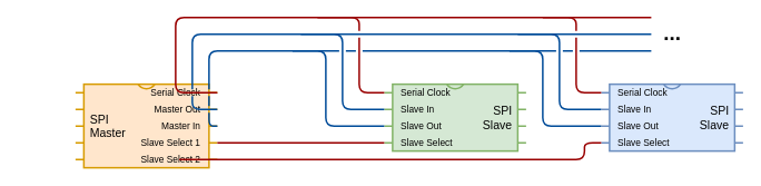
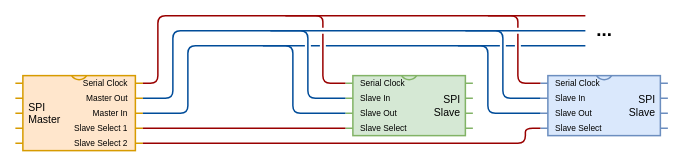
  <mxCell id="0" />
  <mxCell id="1" parent="0" />
- <mxCell id="2" value="&lt;div style=&quot;font-size: 14px&quot;&gt;&amp;nbsp;&amp;nbsp;&amp;nbsp; SPI&lt;br&gt;&lt;/div&gt;&lt;div style=&quot;font-size: 14px&quot;&gt;&amp;nbsp;&amp;nbsp;&amp;nbsp; Master&lt;/div&gt;" style="shadow=0;dashed=0;align=left;fillColor=#ffe6cc;html=1;strokeWidth=2;shape=mxgraph.electrical.logic_gates.dual_inline_ic;labelNames=,,,,,Slave Select 2,Slave Select 1,Master In,Master Out,Serial Clock;labelCount=10;pinLabelType=cust;direction=east;strokeColor=#d79b00;fontSize=14;" parent="1" vertex="1"><mxGeometry x="90" y="100" width="170" height="100" as="geometry" /></mxCell>
+ <mxCell id="2" value="&lt;div style=&quot;font-size: 14px&quot;&gt;&amp;nbsp;&amp;nbsp;&amp;nbsp; SPI&lt;br&gt;&lt;/div&gt;&lt;div style=&quot;font-size: 14px&quot;&gt;&amp;nbsp;&amp;nbsp;&amp;nbsp; Master&lt;/div&gt;" style="shadow=0;dashed=0;align=left;fillColor=#ffe6cc;html=1;strokeWidth=2;shape=mxgraph.electrical.logic_gates.dual_inline_ic;labelNames=,,,,,Slave Select 2,Slave Select 1,Master In,Master Out,Serial Clock;labelCount=10;pinLabelType=cust;direction=east;strokeColor=#d79b00;fontSize=14;" parent="1" vertex="1"><mxGeometry x="20" y="100" width="170" height="100" as="geometry" /></mxCell>
  <mxCell id="3" value="&lt;div style=&quot;font-size: 14px&quot;&gt;SPI &amp;nbsp;&amp;nbsp;&amp;nbsp; &lt;br&gt;&lt;/div&gt;&lt;div style=&quot;font-size: 14px&quot;&gt;Slave&amp;nbsp;&amp;nbsp;&amp;nbsp;&amp;nbsp; &lt;br style=&quot;font-size: 14px&quot;&gt;&lt;/div&gt;" style="shadow=0;dashed=0;align=right;fillColor=#d5e8d4;html=1;strokeWidth=2;shape=mxgraph.electrical.logic_gates.dual_inline_ic;labelNames=Serial Clock,Slave In,Slave Out,Slave Select,,,,;labelCount=8;pinLabelType=cust;direction=east;strokeColor=#82b366;fontSize=14;" parent="1" vertex="1"><mxGeometry x="460" y="100" width="170" height="80" as="geometry" /></mxCell>
  <mxCell id="4" value="" style="endArrow=none;html=1;strokeColor=#990000;strokeWidth=2;fontSize=14;jumpStyle=gap;exitX=1;exitY=0;exitDx=0;exitDy=10;exitPerimeter=0;" parent="1" source="2" edge="1"><mxGeometry width="100" relative="1" as="geometry"><mxPoint x="350" y="510" as="sourcePoint" /><mxPoint x="780" y="20" as="targetPoint" /><Array as="points"><mxPoint x="210" y="110" /><mxPoint x="210" y="20" /></Array></mxGeometry></mxCell>
  <mxCell id="5" value="" style="endArrow=none;html=1;strokeColor=#004C99;strokeWidth=2;fontSize=14;jumpStyle=gap;exitX=1;exitY=0;exitDx=0;exitDy=30;exitPerimeter=0;" parent="1" source="2" edge="1"><mxGeometry width="100" relative="1" as="geometry"><mxPoint x="190" y="480" as="sourcePoint" /><mxPoint x="780" y="40" as="targetPoint" /><Array as="points"><mxPoint x="230" y="130" /><mxPoint x="230" y="40" /></Array></mxGeometry></mxCell>
  <mxCell id="6" value="" style="endArrow=none;html=1;strokeColor=#990000;strokeWidth=2;fontSize=14;entryX=0;entryY=0;entryDx=0;entryDy=10;entryPerimeter=0;jumpStyle=gap;" parent="1" target="3" edge="1"><mxGeometry width="100" relative="1" as="geometry"><mxPoint x="380" y="20" as="sourcePoint" /><mxPoint x="250" y="190" as="targetPoint" /><Array as="points"><mxPoint x="430" y="20" /><mxPoint x="430" y="110" /></Array></mxGeometry></mxCell>
  <mxCell id="7" value="" style="endArrow=none;html=1;strokeColor=#004C99;strokeWidth=2;fontSize=14;entryX=0;entryY=0;entryDx=0;entryDy=30;entryPerimeter=0;jumpStyle=gap;" parent="1" target="3" edge="1"><mxGeometry width="100" relative="1" as="geometry"><mxPoint x="360" y="40" as="sourcePoint" /><mxPoint x="460" y="135" as="targetPoint" /><Array as="points"><mxPoint x="410" y="40" /><mxPoint x="410" y="130" /></Array></mxGeometry></mxCell>
  <mxCell id="8" value="&lt;div style=&quot;font-size: 14px&quot;&gt;SPI &amp;nbsp;&amp;nbsp;&amp;nbsp; &lt;br&gt;&lt;/div&gt;&lt;div style=&quot;font-size: 14px&quot;&gt;Slave&amp;nbsp;&amp;nbsp;&amp;nbsp;&amp;nbsp; &lt;br style=&quot;font-size: 14px&quot;&gt;&lt;/div&gt;" style="shadow=0;dashed=0;align=right;fillColor=#dae8fc;html=1;strokeWidth=2;shape=mxgraph.electrical.logic_gates.dual_inline_ic;labelNames=Serial Clock,Slave In,Slave Out,Slave Select,,,,;labelCount=8;pinLabelType=cust;direction=east;strokeColor=#6c8ebf;fontSize=14;" parent="1" vertex="1"><mxGeometry x="720" y="100" width="170" height="80" as="geometry" /></mxCell>
  <mxCell id="9" value="" style="endArrow=none;html=1;strokeColor=#990000;strokeWidth=2;fontSize=14;entryX=0;entryY=0;entryDx=0;entryDy=10;entryPerimeter=0;jumpStyle=gap;" parent="1" target="8" edge="1"><mxGeometry width="100" relative="1" as="geometry"><mxPoint x="650" y="20" as="sourcePoint" /><mxPoint x="510" y="190" as="targetPoint" /><Array as="points"><mxPoint x="690" y="20" /><mxPoint x="690" y="110" /></Array></mxGeometry></mxCell>
  <mxCell id="10" value="" style="endArrow=none;html=1;strokeColor=#004C99;strokeWidth=2;fontSize=14;entryX=0;entryY=0;entryDx=0;entryDy=30;entryPerimeter=0;jumpStyle=gap;" parent="1" target="8" edge="1"><mxGeometry width="100" relative="1" as="geometry"><mxPoint x="620" y="40" as="sourcePoint" /><mxPoint x="720" y="135" as="targetPoint" /><Array as="points"><mxPoint x="670" y="40" /><mxPoint x="670" y="130" /></Array></mxGeometry></mxCell>
  <mxCell id="11" value="&lt;div style=&quot;font-size: 25px&quot; align=&quot;center&quot;&gt;&lt;font style=&quot;font-size: 25px&quot;&gt;&lt;b&gt;...&lt;/b&gt;&lt;/font&gt;&lt;/div&gt;" style="text;html=1;resizable=0;points=[];autosize=1;align=center;verticalAlign=top;spacingTop=-4;fontSize=14;" parent="1" vertex="1"><mxGeometry x="785" y="20" width="40" height="20" as="geometry" /></mxCell>
  <mxCell id="12" value="" style="endArrow=none;html=1;strokeColor=#004C99;strokeWidth=2;fontSize=14;jumpStyle=gap;exitX=1;exitY=0;exitDx=0;exitDy=50;exitPerimeter=0;" edge="1" parent="1" source="2"><mxGeometry width="100" relative="1" as="geometry"><mxPoint x="200" y="140" as="sourcePoint" /><mxPoint x="780" y="60" as="targetPoint" /><Array as="points"><mxPoint x="250" y="150" /><mxPoint x="250" y="60" /></Array></mxGeometry></mxCell>
  <mxCell id="13" value="" style="endArrow=none;html=1;strokeColor=#004C99;strokeWidth=2;fontSize=14;entryX=0;entryY=0;entryDx=0;entryDy=50;entryPerimeter=0;jumpStyle=gap;" edge="1" parent="1" target="3"><mxGeometry width="100" relative="1" as="geometry"><mxPoint x="350" y="60" as="sourcePoint" /><mxPoint x="470" y="140" as="targetPoint" /><Array as="points"><mxPoint x="390" y="60" /><mxPoint x="390" y="150" /></Array></mxGeometry></mxCell>
  <mxCell id="14" value="" style="endArrow=none;html=1;strokeColor=#004C99;strokeWidth=2;fontSize=14;entryX=0;entryY=0;entryDx=0;entryDy=50;entryPerimeter=0;jumpStyle=gap;" edge="1" parent="1" target="8"><mxGeometry width="100" relative="1" as="geometry"><mxPoint x="610" y="60" as="sourcePoint" /><mxPoint x="480" y="150" as="targetPoint" /><Array as="points"><mxPoint x="650" y="60" /><mxPoint x="650" y="150" /></Array></mxGeometry></mxCell>
  <mxCell id="15" value="" style="endArrow=none;html=1;strokeColor=#990000;strokeWidth=2;fontSize=15;fontColor=#999999;jumpStyle=gap;exitX=1;exitY=0;exitDx=0;exitDy=70;exitPerimeter=0;entryX=0;entryY=0;entryDx=0;entryDy=70;entryPerimeter=0;" edge="1" parent="1" source="2" target="3"><mxGeometry width="50" height="50" relative="1" as="geometry"><mxPoint x="150" y="380" as="sourcePoint" /><mxPoint x="200" y="330" as="targetPoint" /></mxGeometry></mxCell>
  <mxCell id="16" value="" style="endArrow=none;html=1;strokeColor=#990000;strokeWidth=2;fontSize=15;fontColor=#999999;jumpStyle=gap;exitX=1;exitY=0;exitDx=0;exitDy=90;exitPerimeter=0;entryX=0;entryY=0;entryDx=0;entryDy=70;entryPerimeter=0;" edge="1" parent="1" source="2" target="8"><mxGeometry width="50" height="50" relative="1" as="geometry"><mxPoint x="200" y="180" as="sourcePoint" /><mxPoint x="470" y="180" as="targetPoint" /><Array as="points"><mxPoint x="210" y="190" /><mxPoint x="700" y="190" /><mxPoint x="700" y="170" /></Array></mxGeometry></mxCell>
